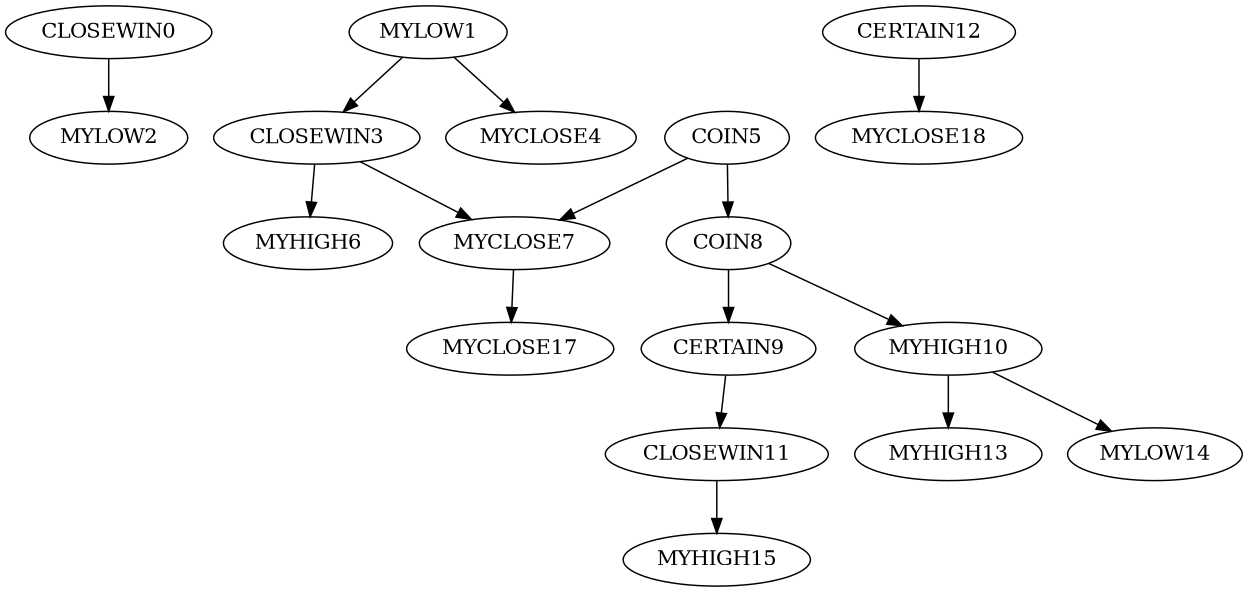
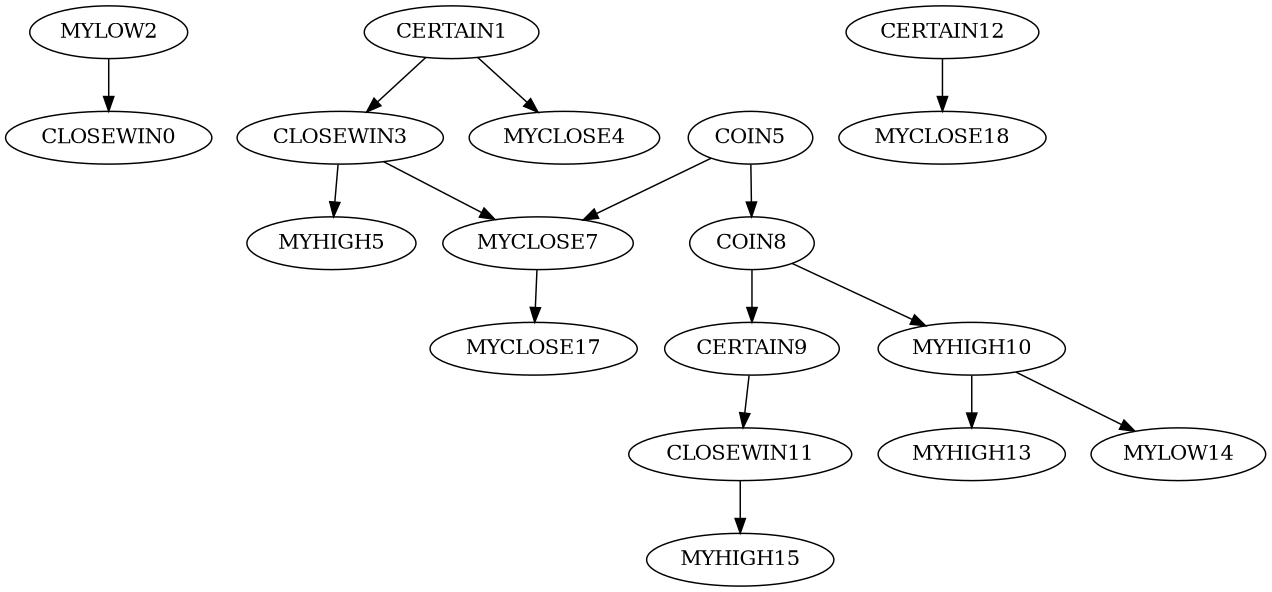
  digraph {
    CLOSEWIN0
    MYLOW2
-   CERTAIN1 [label=MYLOW1]
+   CERTAIN1
    CLOSEWIN3
    MYCLOSE4
-   MYHIGH6
+   MYHIGH6 [label=MYHIGH5]
    MYCLOSE7
    COIN5
    COIN8
    MYCLOSE17
    CERTAIN9
    n12 [label=MYHIGH10]
    CLOSEWIN11
    MYHIGH13
    MYLOW14
    MYHIGH15
    CERTAIN12
    MYCLOSE18
-   CLOSEWIN0 -> MYLOW2
+   MYLOW2 -> CLOSEWIN0
    CERTAIN1 -> CLOSEWIN3
    CERTAIN1 -> MYCLOSE4
    CLOSEWIN3 -> MYHIGH6
    CLOSEWIN3 -> MYCLOSE7
    MYCLOSE7 -> MYCLOSE17
    COIN5 -> MYCLOSE7
    COIN5 -> COIN8
    COIN8 -> CERTAIN9
    COIN8 -> n12
    CERTAIN9 -> CLOSEWIN11
    n12 -> MYHIGH13
    n12 -> MYLOW14
    CLOSEWIN11 -> MYHIGH15
    CERTAIN12 -> MYCLOSE18
  }
